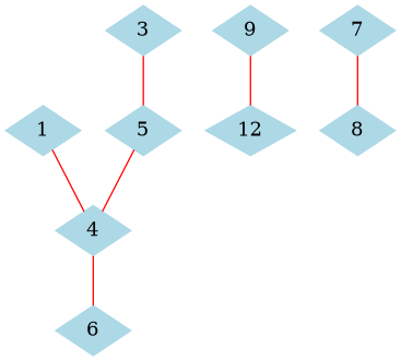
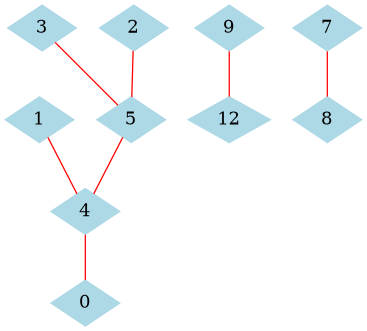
  graph {
    node [color=lightblue shape=diamond style=filled]
    edge [color=red]
    1
    4
    3
    5
-   6
+   2
+   6 [label=0]
    n7 [label=12]
    9
    7
    8
    1 -- 4
    4 -- 6
    3 -- 5
    5 -- 4
+   2 -- 5
    9 -- n7
    7 -- 8
  }
